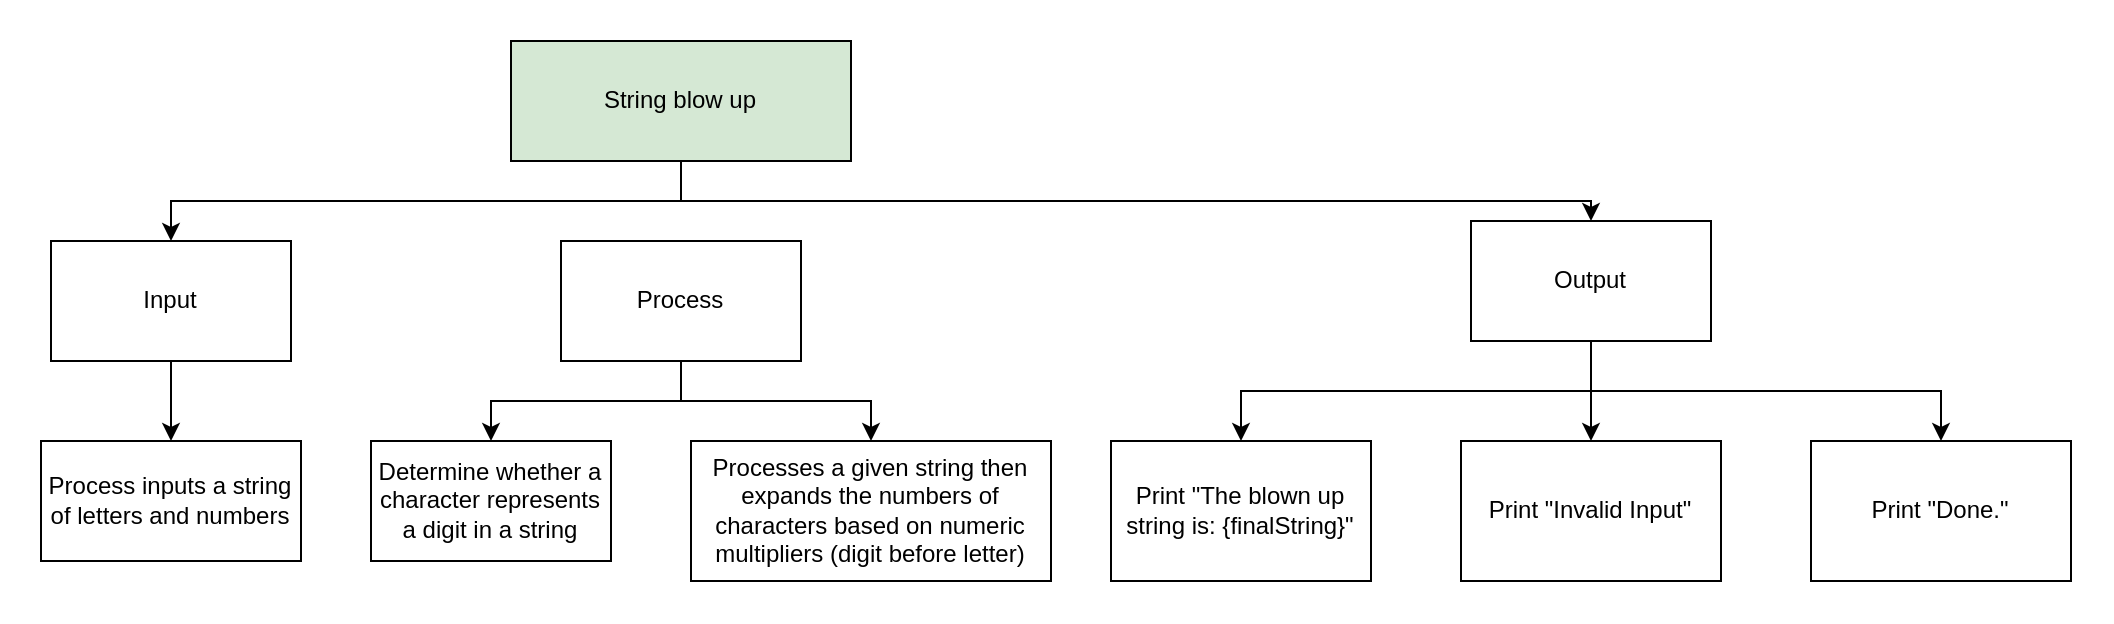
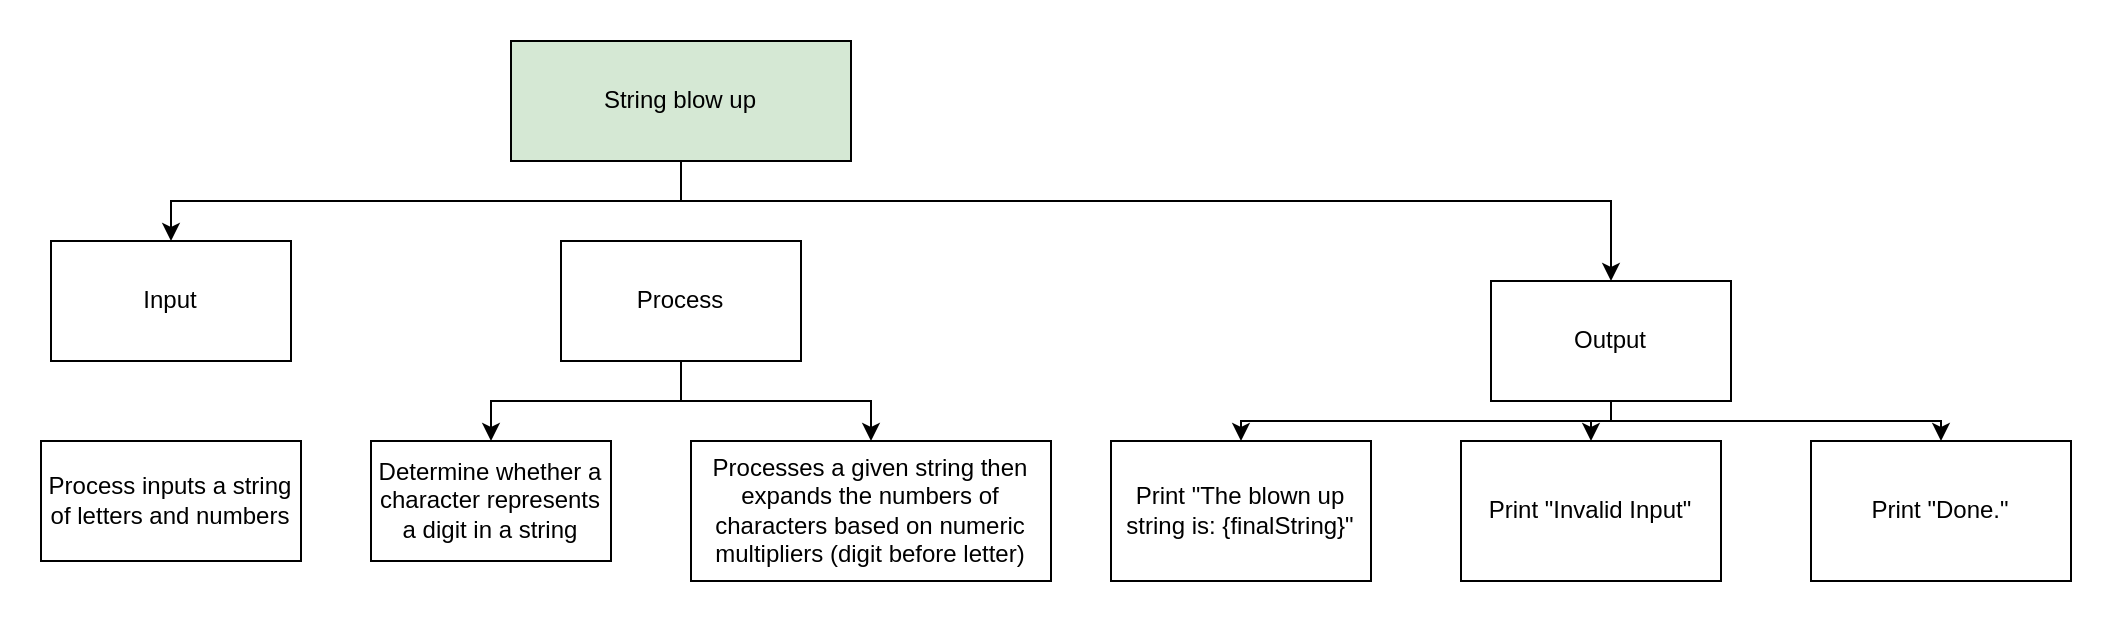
  <mxCell id="0" />
  <mxCell id="1" parent="0" />
  <mxCell id="2" style="edgeStyle=elbowEdgeStyle;html=1;entryX=0.5;entryY=0;entryDx=0;entryDy=0;elbow=vertical;rounded=0;" parent="1" source="4" target="6" edge="1"><mxGeometry relative="1" as="geometry" /></mxCell>
  <mxCell id="3" style="edgeStyle=elbowEdgeStyle;rounded=0;elbow=vertical;html=1;entryX=0.5;entryY=0;entryDx=0;entryDy=0;" parent="1" source="4" target="13" edge="1"><mxGeometry relative="1" as="geometry"><Array as="points"><mxPoint x="455" y="100" /></Array></mxGeometry></mxCell>
  <mxCell id="4" value="String blow up" style="rounded=0;whiteSpace=wrap;html=1;fillColor=#d5e8d4;" parent="1" vertex="1"><mxGeometry x="255" y="20" width="170" height="60" as="geometry" /></mxCell>
- <mxCell id="5" style="edgeStyle=elbowEdgeStyle;rounded=0;elbow=vertical;html=1;" parent="1" source="6" target="14" edge="1"><mxGeometry relative="1" as="geometry" /></mxCell>
  <mxCell id="6" value="Input" style="rounded=0;whiteSpace=wrap;html=1;" parent="1" vertex="1"><mxGeometry x="25" y="120" width="120" height="60" as="geometry" /></mxCell>
  <mxCell id="7" style="edgeStyle=elbowEdgeStyle;rounded=0;elbow=vertical;html=1;entryX=0.5;entryY=0;entryDx=0;entryDy=0;" parent="1" source="9" target="15" edge="1"><mxGeometry relative="1" as="geometry" /></mxCell>
  <mxCell id="8" style="edgeStyle=elbowEdgeStyle;rounded=0;elbow=vertical;html=1;entryX=0.5;entryY=0;entryDx=0;entryDy=0;" parent="1" source="9" target="16" edge="1"><mxGeometry relative="1" as="geometry" /></mxCell>
  <mxCell id="9" value="Process" style="rounded=0;whiteSpace=wrap;html=1;" parent="1" vertex="1"><mxGeometry x="280" y="120" width="120" height="60" as="geometry" /></mxCell>
  <mxCell id="10" style="edgeStyle=elbowEdgeStyle;rounded=0;elbow=vertical;html=1;" parent="1" source="13" target="17" edge="1"><mxGeometry relative="1" as="geometry" /></mxCell>
  <mxCell id="11" style="edgeStyle=elbowEdgeStyle;rounded=0;elbow=vertical;html=1;entryX=0.5;entryY=0;entryDx=0;entryDy=0;" parent="1" source="13" target="18" edge="1"><mxGeometry relative="1" as="geometry" /></mxCell>
  <mxCell id="12" style="edgeStyle=elbowEdgeStyle;rounded=0;elbow=vertical;html=1;" parent="1" source="13" target="19" edge="1"><mxGeometry relative="1" as="geometry" /></mxCell>
- <mxCell id="13" value="Output" style="rounded=0;whiteSpace=wrap;html=1;" parent="1" vertex="1"><mxGeometry x="735" y="110" width="120" height="60" as="geometry" /></mxCell>
+ <mxCell id="13" value="Output" style="rounded=0;whiteSpace=wrap;html=1;" parent="1" vertex="1"><mxGeometry x="745" y="140" width="120" height="60" as="geometry" /></mxCell>
  <mxCell id="14" value="Process inputs a string of letters and numbers" style="rounded=0;whiteSpace=wrap;html=1;" parent="1" vertex="1"><mxGeometry x="20" y="220" width="130" height="60" as="geometry" /></mxCell>
  <mxCell id="15" value="Determine whether a character represents a digit in a string" style="rounded=0;whiteSpace=wrap;html=1;" parent="1" vertex="1"><mxGeometry x="185" y="220" width="120" height="60" as="geometry" /></mxCell>
  <mxCell id="16" value="Processes a given string then expands the numbers of characters based on numeric multipliers (digit before letter)" style="rounded=0;whiteSpace=wrap;html=1;" parent="1" vertex="1"><mxGeometry x="345" y="220" width="180" height="70" as="geometry" /></mxCell>
  <mxCell id="17" value="Print &quot;The blown up string is: {finalString}&quot;" style="rounded=0;whiteSpace=wrap;html=1;" parent="1" vertex="1"><mxGeometry x="555" y="220" width="130" height="70" as="geometry" /></mxCell>
  <mxCell id="18" value="Print &quot;Invalid Input&quot;" style="rounded=0;whiteSpace=wrap;html=1;" parent="1" vertex="1"><mxGeometry x="730" y="220" width="130" height="70" as="geometry" /></mxCell>
  <mxCell id="19" value="Print &quot;Done.&quot;" style="rounded=0;whiteSpace=wrap;html=1;" parent="1" vertex="1"><mxGeometry x="905" y="220" width="130" height="70" as="geometry" /></mxCell>
